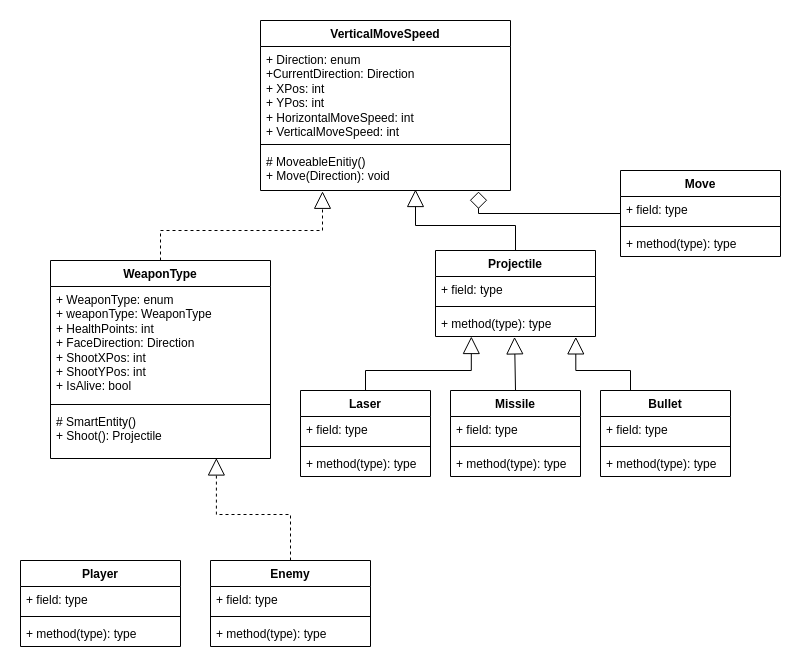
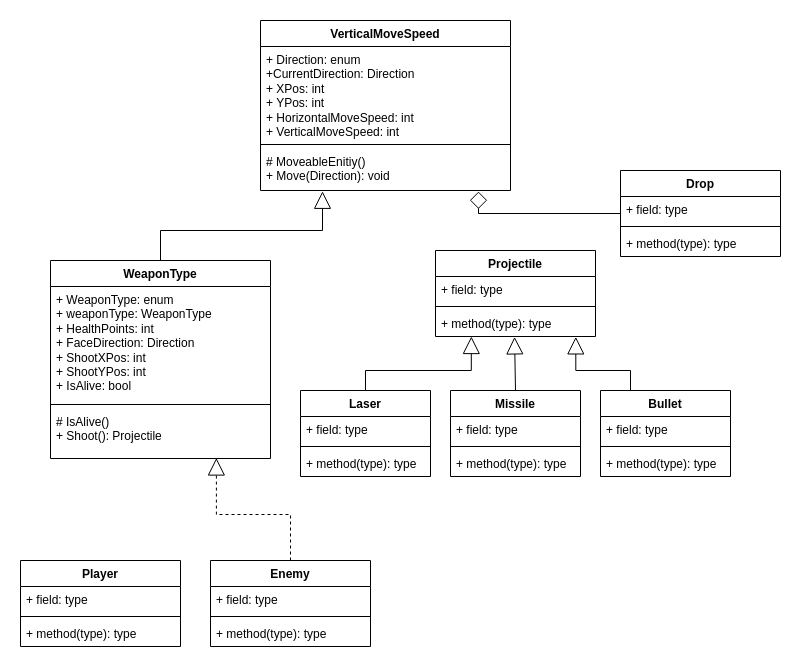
  <mxCell id="0" />
  <mxCell id="1" parent="0" />
  <mxCell id="2" value="VerticalMoveSpeed&lt;br&gt;" style="swimlane;fontStyle=1;align=center;verticalAlign=top;childLayout=stackLayout;horizontal=1;startSize=26;horizontalStack=0;resizeParent=1;resizeParentMax=0;resizeLast=0;collapsible=1;marginBottom=0;whiteSpace=wrap;html=1;" parent="1" vertex="1"><mxGeometry x="260" y="20" width="250" height="170" as="geometry"><mxRectangle x="280" y="110" width="130" height="30" as="alternateBounds" /></mxGeometry></mxCell>
  <mxCell id="3" value="+ Direction: enum&lt;br&gt;+CurrentDirection: Direction&lt;br&gt;+ XPos: int&lt;br&gt;+ YPos: int&lt;br&gt;+ HorizontalMoveSpeed: int&lt;br&gt;+ VerticalMoveSpeed: int" style="text;strokeColor=none;fillColor=none;align=left;verticalAlign=top;spacingLeft=4;spacingRight=4;overflow=hidden;rotatable=0;points=[[0,0.5],[1,0.5]];portConstraint=eastwest;whiteSpace=wrap;html=1;" parent="2" vertex="1"><mxGeometry y="26" width="250" height="94" as="geometry" /></mxCell>
  <mxCell id="4" value="" style="line;strokeWidth=1;fillColor=none;align=left;verticalAlign=middle;spacingTop=-1;spacingLeft=3;spacingRight=3;rotatable=0;labelPosition=right;points=[];portConstraint=eastwest;strokeColor=inherit;" parent="2" vertex="1"><mxGeometry y="120" width="250" height="8" as="geometry" /></mxCell>
  <mxCell id="5" value="# MoveableEnitiy()&lt;br&gt;+ Move(Direction): void" style="text;strokeColor=none;fillColor=none;align=left;verticalAlign=top;spacingLeft=4;spacingRight=4;overflow=hidden;rotatable=0;points=[[0,0.5],[1,0.5]];portConstraint=eastwest;whiteSpace=wrap;html=1;" parent="2" vertex="1"><mxGeometry y="128" width="250" height="42" as="geometry" /></mxCell>
- <mxCell id="6" value="" style="edgeStyle=orthogonalEdgeStyle;rounded=0;orthogonalLoop=1;jettySize=auto;html=1;entryX=0.248;entryY=1.019;entryDx=0;entryDy=0;entryPerimeter=0;endSize=15;endArrow=block;endFill=0;dashed=1;" parent="1" source="7" target="5" edge="1"><mxGeometry relative="1" as="geometry" /></mxCell>
+ <mxCell id="6" value="" style="edgeStyle=orthogonalEdgeStyle;rounded=0;orthogonalLoop=1;jettySize=auto;html=1;entryX=0.248;entryY=1.019;entryDx=0;entryDy=0;entryPerimeter=0;endSize=15;endArrow=block;endFill=0;" parent="1" source="7" target="5" edge="1"><mxGeometry relative="1" as="geometry" /></mxCell>
  <mxCell id="7" value="WeaponType" style="swimlane;fontStyle=1;align=center;verticalAlign=top;childLayout=stackLayout;horizontal=1;startSize=26;horizontalStack=0;resizeParent=1;resizeParentMax=0;resizeLast=0;collapsible=1;marginBottom=0;whiteSpace=wrap;html=1;" parent="1" vertex="1"><mxGeometry x="50" y="260" width="220" height="198" as="geometry"><mxRectangle x="50" y="250" width="110" height="30" as="alternateBounds" /></mxGeometry></mxCell>
  <mxCell id="8" value="+ WeaponType: enum&lt;br&gt;+ weaponType: WeaponType&lt;br&gt;+ HealthPoints: int&lt;br&gt;+ FaceDirection: Direction&lt;br&gt;+ ShootXPos: int&lt;br&gt;+ ShootYPos: int&lt;br&gt;+ IsAlive: bool" style="text;strokeColor=none;fillColor=none;align=left;verticalAlign=top;spacingLeft=4;spacingRight=4;overflow=hidden;rotatable=0;points=[[0,0.5],[1,0.5]];portConstraint=eastwest;whiteSpace=wrap;html=1;" parent="7" vertex="1"><mxGeometry y="26" width="220" height="114" as="geometry" /></mxCell>
  <mxCell id="9" value="" style="line;strokeWidth=1;fillColor=none;align=left;verticalAlign=middle;spacingTop=-1;spacingLeft=3;spacingRight=3;rotatable=0;labelPosition=right;points=[];portConstraint=eastwest;strokeColor=inherit;" parent="7" vertex="1"><mxGeometry y="140" width="220" height="8" as="geometry" /></mxCell>
- <mxCell id="10" value="# SmartEntity()&lt;br&gt;+ Shoot(): Projectile" style="text;strokeColor=none;fillColor=none;align=left;verticalAlign=top;spacingLeft=4;spacingRight=4;overflow=hidden;rotatable=0;points=[[0,0.5],[1,0.5]];portConstraint=eastwest;whiteSpace=wrap;html=1;" parent="7" vertex="1"><mxGeometry y="148" width="220" height="50" as="geometry" /></mxCell>
+ <mxCell id="10" value="# IsAlive()&lt;br&gt;+ Shoot(): Projectile" style="text;strokeColor=none;fillColor=none;align=left;verticalAlign=top;spacingLeft=4;spacingRight=4;overflow=hidden;rotatable=0;points=[[0,0.5],[1,0.5]];portConstraint=eastwest;whiteSpace=wrap;html=1;" parent="7" vertex="1"><mxGeometry y="148" width="220" height="50" as="geometry" /></mxCell>
  <mxCell id="11" style="edgeStyle=orthogonalEdgeStyle;rounded=0;orthogonalLoop=1;jettySize=auto;html=1;entryX=0.872;entryY=1.024;entryDx=0;entryDy=0;entryPerimeter=0;endSize=15;endArrow=diamond;endFill=0;" edge="1" parent="1" source="12" target="5"><mxGeometry relative="1" as="geometry"><Array as="points"><mxPoint x="478" y="213" /></Array></mxGeometry></mxCell>
- <mxCell id="12" value="Move" style="swimlane;fontStyle=1;align=center;verticalAlign=top;childLayout=stackLayout;horizontal=1;startSize=26;horizontalStack=0;resizeParent=1;resizeParentMax=0;resizeLast=0;collapsible=1;marginBottom=0;whiteSpace=wrap;html=1;" parent="1" vertex="1"><mxGeometry x="620" y="170" width="160" height="86" as="geometry" /></mxCell>
+ <mxCell id="12" value="Drop" style="swimlane;fontStyle=1;align=center;verticalAlign=top;childLayout=stackLayout;horizontal=1;startSize=26;horizontalStack=0;resizeParent=1;resizeParentMax=0;resizeLast=0;collapsible=1;marginBottom=0;whiteSpace=wrap;html=1;" parent="1" vertex="1"><mxGeometry x="620" y="170" width="160" height="86" as="geometry" /></mxCell>
  <mxCell id="13" value="+ field: type" style="text;strokeColor=none;fillColor=none;align=left;verticalAlign=top;spacingLeft=4;spacingRight=4;overflow=hidden;rotatable=0;points=[[0,0.5],[1,0.5]];portConstraint=eastwest;whiteSpace=wrap;html=1;" parent="12" vertex="1"><mxGeometry y="26" width="160" height="26" as="geometry" /></mxCell>
  <mxCell id="14" value="" style="line;strokeWidth=1;fillColor=none;align=left;verticalAlign=middle;spacingTop=-1;spacingLeft=3;spacingRight=3;rotatable=0;labelPosition=right;points=[];portConstraint=eastwest;strokeColor=inherit;" parent="12" vertex="1"><mxGeometry y="52" width="160" height="8" as="geometry" /></mxCell>
  <mxCell id="15" value="+ method(type): type" style="text;strokeColor=none;fillColor=none;align=left;verticalAlign=top;spacingLeft=4;spacingRight=4;overflow=hidden;rotatable=0;points=[[0,0.5],[1,0.5]];portConstraint=eastwest;whiteSpace=wrap;html=1;" parent="12" vertex="1"><mxGeometry y="60" width="160" height="26" as="geometry" /></mxCell>
- <mxCell id="16" style="edgeStyle=orthogonalEdgeStyle;rounded=0;orthogonalLoop=1;jettySize=auto;html=1;exitX=0.5;exitY=0;exitDx=0;exitDy=0;entryX=0.62;entryY=0.976;entryDx=0;entryDy=0;entryPerimeter=0;endArrow=block;endFill=0;endSize=15;" edge="1" parent="1" source="17" target="5"><mxGeometry relative="1" as="geometry" /></mxCell>
  <mxCell id="17" value="Projectile" style="swimlane;fontStyle=1;align=center;verticalAlign=top;childLayout=stackLayout;horizontal=1;startSize=26;horizontalStack=0;resizeParent=1;resizeParentMax=0;resizeLast=0;collapsible=1;marginBottom=0;whiteSpace=wrap;html=1;" parent="1" vertex="1"><mxGeometry x="435" y="250" width="160" height="86" as="geometry" /></mxCell>
  <mxCell id="18" value="+ field: type" style="text;strokeColor=none;fillColor=none;align=left;verticalAlign=top;spacingLeft=4;spacingRight=4;overflow=hidden;rotatable=0;points=[[0,0.5],[1,0.5]];portConstraint=eastwest;whiteSpace=wrap;html=1;" parent="17" vertex="1"><mxGeometry y="26" width="160" height="26" as="geometry" /></mxCell>
  <mxCell id="19" value="" style="line;strokeWidth=1;fillColor=none;align=left;verticalAlign=middle;spacingTop=-1;spacingLeft=3;spacingRight=3;rotatable=0;labelPosition=right;points=[];portConstraint=eastwest;strokeColor=inherit;" parent="17" vertex="1"><mxGeometry y="52" width="160" height="8" as="geometry" /></mxCell>
  <mxCell id="20" value="+ method(type): type" style="text;strokeColor=none;fillColor=none;align=left;verticalAlign=top;spacingLeft=4;spacingRight=4;overflow=hidden;rotatable=0;points=[[0,0.5],[1,0.5]];portConstraint=eastwest;whiteSpace=wrap;html=1;" parent="17" vertex="1"><mxGeometry y="60" width="160" height="26" as="geometry" /></mxCell>
  <mxCell id="21" style="edgeStyle=orthogonalEdgeStyle;rounded=0;orthogonalLoop=1;jettySize=auto;html=1;entryX=0.877;entryY=1.015;entryDx=0;entryDy=0;entryPerimeter=0;endSize=15;endArrow=block;endFill=0;" edge="1" parent="1" source="22" target="20"><mxGeometry relative="1" as="geometry"><Array as="points"><mxPoint x="630" y="370" /><mxPoint x="575" y="370" /></Array></mxGeometry></mxCell>
  <mxCell id="22" value="Bullet" style="swimlane;fontStyle=1;align=center;verticalAlign=top;childLayout=stackLayout;horizontal=1;startSize=26;horizontalStack=0;resizeParent=1;resizeParentMax=0;resizeLast=0;collapsible=1;marginBottom=0;whiteSpace=wrap;html=1;" vertex="1" parent="1"><mxGeometry x="600" y="390" width="130" height="86" as="geometry" /></mxCell>
  <mxCell id="23" value="+ field: type" style="text;strokeColor=none;fillColor=none;align=left;verticalAlign=top;spacingLeft=4;spacingRight=4;overflow=hidden;rotatable=0;points=[[0,0.5],[1,0.5]];portConstraint=eastwest;whiteSpace=wrap;html=1;" vertex="1" parent="22"><mxGeometry y="26" width="130" height="26" as="geometry" /></mxCell>
  <mxCell id="24" value="" style="line;strokeWidth=1;fillColor=none;align=left;verticalAlign=middle;spacingTop=-1;spacingLeft=3;spacingRight=3;rotatable=0;labelPosition=right;points=[];portConstraint=eastwest;strokeColor=inherit;" vertex="1" parent="22"><mxGeometry y="52" width="130" height="8" as="geometry" /></mxCell>
  <mxCell id="25" value="+ method(type): type" style="text;strokeColor=none;fillColor=none;align=left;verticalAlign=top;spacingLeft=4;spacingRight=4;overflow=hidden;rotatable=0;points=[[0,0.5],[1,0.5]];portConstraint=eastwest;whiteSpace=wrap;html=1;" vertex="1" parent="22"><mxGeometry y="60" width="130" height="26" as="geometry" /></mxCell>
  <mxCell id="26" style="edgeStyle=orthogonalEdgeStyle;rounded=0;orthogonalLoop=1;jettySize=auto;html=1;exitX=0.5;exitY=0;exitDx=0;exitDy=0;entryX=0.494;entryY=1.015;entryDx=0;entryDy=0;entryPerimeter=0;endSize=15;endArrow=block;endFill=0;" edge="1" parent="1" source="27" target="20"><mxGeometry relative="1" as="geometry"><Array as="points"><mxPoint x="515" y="336" /></Array></mxGeometry></mxCell>
  <mxCell id="27" value="Missile" style="swimlane;fontStyle=1;align=center;verticalAlign=top;childLayout=stackLayout;horizontal=1;startSize=26;horizontalStack=0;resizeParent=1;resizeParentMax=0;resizeLast=0;collapsible=1;marginBottom=0;whiteSpace=wrap;html=1;" vertex="1" parent="1"><mxGeometry x="450" y="390" width="130" height="86" as="geometry" /></mxCell>
  <mxCell id="28" value="+ field: type" style="text;strokeColor=none;fillColor=none;align=left;verticalAlign=top;spacingLeft=4;spacingRight=4;overflow=hidden;rotatable=0;points=[[0,0.5],[1,0.5]];portConstraint=eastwest;whiteSpace=wrap;html=1;" vertex="1" parent="27"><mxGeometry y="26" width="130" height="26" as="geometry" /></mxCell>
  <mxCell id="29" value="" style="line;strokeWidth=1;fillColor=none;align=left;verticalAlign=middle;spacingTop=-1;spacingLeft=3;spacingRight=3;rotatable=0;labelPosition=right;points=[];portConstraint=eastwest;strokeColor=inherit;" vertex="1" parent="27"><mxGeometry y="52" width="130" height="8" as="geometry" /></mxCell>
  <mxCell id="30" value="+ method(type): type" style="text;strokeColor=none;fillColor=none;align=left;verticalAlign=top;spacingLeft=4;spacingRight=4;overflow=hidden;rotatable=0;points=[[0,0.5],[1,0.5]];portConstraint=eastwest;whiteSpace=wrap;html=1;" vertex="1" parent="27"><mxGeometry y="60" width="130" height="26" as="geometry" /></mxCell>
  <mxCell id="31" style="edgeStyle=orthogonalEdgeStyle;rounded=0;orthogonalLoop=1;jettySize=auto;html=1;exitX=0.5;exitY=0;exitDx=0;exitDy=0;entryX=0.224;entryY=1;entryDx=0;entryDy=0;entryPerimeter=0;endSize=15;endArrow=block;endFill=0;" edge="1" parent="1" source="32" target="20"><mxGeometry relative="1" as="geometry"><Array as="points"><mxPoint x="365" y="370" /><mxPoint x="471" y="370" /></Array></mxGeometry></mxCell>
  <mxCell id="32" value="Laser" style="swimlane;fontStyle=1;align=center;verticalAlign=top;childLayout=stackLayout;horizontal=1;startSize=26;horizontalStack=0;resizeParent=1;resizeParentMax=0;resizeLast=0;collapsible=1;marginBottom=0;whiteSpace=wrap;html=1;" vertex="1" parent="1"><mxGeometry x="300" y="390" width="130" height="86" as="geometry" /></mxCell>
  <mxCell id="33" value="+ field: type" style="text;strokeColor=none;fillColor=none;align=left;verticalAlign=top;spacingLeft=4;spacingRight=4;overflow=hidden;rotatable=0;points=[[0,0.5],[1,0.5]];portConstraint=eastwest;whiteSpace=wrap;html=1;" vertex="1" parent="32"><mxGeometry y="26" width="130" height="26" as="geometry" /></mxCell>
  <mxCell id="34" value="" style="line;strokeWidth=1;fillColor=none;align=left;verticalAlign=middle;spacingTop=-1;spacingLeft=3;spacingRight=3;rotatable=0;labelPosition=right;points=[];portConstraint=eastwest;strokeColor=inherit;" vertex="1" parent="32"><mxGeometry y="52" width="130" height="8" as="geometry" /></mxCell>
  <mxCell id="35" value="+ method(type): type" style="text;strokeColor=none;fillColor=none;align=left;verticalAlign=top;spacingLeft=4;spacingRight=4;overflow=hidden;rotatable=0;points=[[0,0.5],[1,0.5]];portConstraint=eastwest;whiteSpace=wrap;html=1;" vertex="1" parent="32"><mxGeometry y="60" width="130" height="26" as="geometry" /></mxCell>
  <mxCell id="36" value="Player" style="swimlane;fontStyle=1;align=center;verticalAlign=top;childLayout=stackLayout;horizontal=1;startSize=26;horizontalStack=0;resizeParent=1;resizeParentMax=0;resizeLast=0;collapsible=1;marginBottom=0;whiteSpace=wrap;html=1;" vertex="1" parent="1"><mxGeometry x="20" y="560" width="160" height="86" as="geometry" /></mxCell>
  <mxCell id="37" value="+ field: type" style="text;strokeColor=none;fillColor=none;align=left;verticalAlign=top;spacingLeft=4;spacingRight=4;overflow=hidden;rotatable=0;points=[[0,0.5],[1,0.5]];portConstraint=eastwest;whiteSpace=wrap;html=1;" vertex="1" parent="36"><mxGeometry y="26" width="160" height="26" as="geometry" /></mxCell>
  <mxCell id="38" value="" style="line;strokeWidth=1;fillColor=none;align=left;verticalAlign=middle;spacingTop=-1;spacingLeft=3;spacingRight=3;rotatable=0;labelPosition=right;points=[];portConstraint=eastwest;strokeColor=inherit;" vertex="1" parent="36"><mxGeometry y="52" width="160" height="8" as="geometry" /></mxCell>
  <mxCell id="39" value="+ method(type): type" style="text;strokeColor=none;fillColor=none;align=left;verticalAlign=top;spacingLeft=4;spacingRight=4;overflow=hidden;rotatable=0;points=[[0,0.5],[1,0.5]];portConstraint=eastwest;whiteSpace=wrap;html=1;" vertex="1" parent="36"><mxGeometry y="60" width="160" height="26" as="geometry" /></mxCell>
  <mxCell id="40" style="edgeStyle=orthogonalEdgeStyle;rounded=0;orthogonalLoop=1;jettySize=auto;html=1;entryX=0.754;entryY=0.99;entryDx=0;entryDy=0;entryPerimeter=0;endSize=15;endArrow=block;endFill=0;dashed=1;" edge="1" parent="1" source="41" target="10"><mxGeometry relative="1" as="geometry" /></mxCell>
  <mxCell id="41" value="Enemy" style="swimlane;fontStyle=1;align=center;verticalAlign=top;childLayout=stackLayout;horizontal=1;startSize=26;horizontalStack=0;resizeParent=1;resizeParentMax=0;resizeLast=0;collapsible=1;marginBottom=0;whiteSpace=wrap;html=1;" vertex="1" parent="1"><mxGeometry x="210" y="560" width="160" height="86" as="geometry" /></mxCell>
  <mxCell id="42" value="+ field: type" style="text;strokeColor=none;fillColor=none;align=left;verticalAlign=top;spacingLeft=4;spacingRight=4;overflow=hidden;rotatable=0;points=[[0,0.5],[1,0.5]];portConstraint=eastwest;whiteSpace=wrap;html=1;" vertex="1" parent="41"><mxGeometry y="26" width="160" height="26" as="geometry" /></mxCell>
  <mxCell id="43" value="" style="line;strokeWidth=1;fillColor=none;align=left;verticalAlign=middle;spacingTop=-1;spacingLeft=3;spacingRight=3;rotatable=0;labelPosition=right;points=[];portConstraint=eastwest;strokeColor=inherit;" vertex="1" parent="41"><mxGeometry y="52" width="160" height="8" as="geometry" /></mxCell>
  <mxCell id="44" value="+ method(type): type" style="text;strokeColor=none;fillColor=none;align=left;verticalAlign=top;spacingLeft=4;spacingRight=4;overflow=hidden;rotatable=0;points=[[0,0.5],[1,0.5]];portConstraint=eastwest;whiteSpace=wrap;html=1;" vertex="1" parent="41"><mxGeometry y="60" width="160" height="26" as="geometry" /></mxCell>
